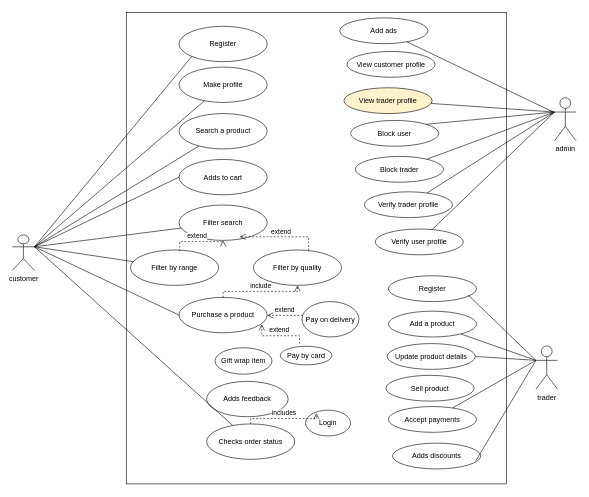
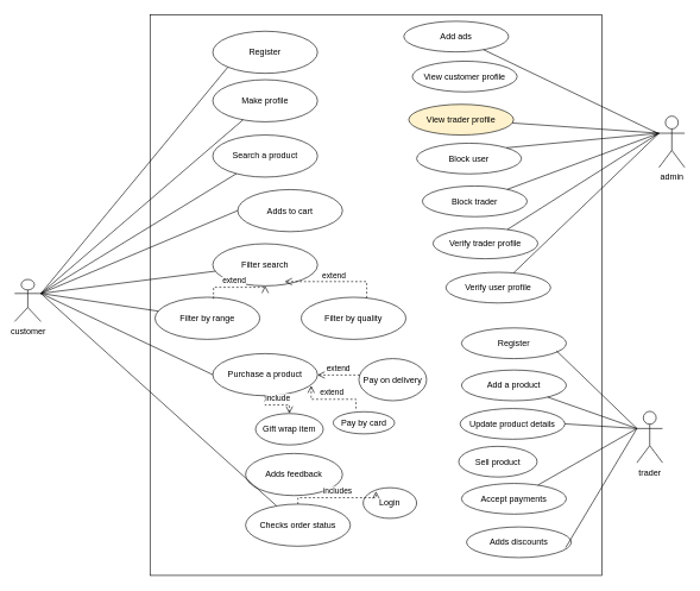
  <mxCell id="0" />
  <mxCell id="1" parent="0" />
  <mxCell id="2" value="" style="rounded=0;whiteSpace=wrap;html=1;" vertex="1" parent="1"><mxGeometry x="210" y="20" width="634" height="786" as="geometry" /></mxCell>
  <mxCell id="3" value="customer" style="shape=umlActor;verticalLabelPosition=bottom;verticalAlign=top;html=1;outlineConnect=0;" vertex="1" parent="1"><mxGeometry x="20" y="391" width="37" height="59" as="geometry" /></mxCell>
  <mxCell id="4" value="admin" style="shape=umlActor;verticalLabelPosition=bottom;verticalAlign=top;html=1;outlineConnect=0;" vertex="1" parent="1"><mxGeometry x="924" y="162" width="36" height="72" as="geometry" /></mxCell>
  <mxCell id="5" value="trader" style="shape=umlActor;verticalLabelPosition=bottom;verticalAlign=top;html=1;outlineConnect=0;" vertex="1" parent="1"><mxGeometry x="893" y="576" width="36" height="72" as="geometry" /></mxCell>
  <mxCell id="6" value="Register" style="ellipse;whiteSpace=wrap;html=1;" vertex="1" parent="1"><mxGeometry x="298" y="43" width="147" height="59" as="geometry" /></mxCell>
  <mxCell id="7" value="Make profile" style="ellipse;whiteSpace=wrap;html=1;" vertex="1" parent="1"><mxGeometry x="298" y="111" width="147" height="59" as="geometry" /></mxCell>
  <mxCell id="8" value="Search a product" style="ellipse;whiteSpace=wrap;html=1;" vertex="1" parent="1"><mxGeometry x="298" y="188.5" width="147" height="59" as="geometry" /></mxCell>
- <mxCell id="9" value="Adds to cart" style="ellipse;whiteSpace=wrap;html=1;" vertex="1" parent="1"><mxGeometry x="298" y="265" width="147" height="59" as="geometry" /></mxCell>
+ <mxCell id="9" value="Adds to cart" style="ellipse;whiteSpace=wrap;html=1;" vertex="1" parent="1"><mxGeometry x="333" y="265" width="147" height="59" as="geometry" /></mxCell>
  <mxCell id="10" value="Filter search" style="ellipse;whiteSpace=wrap;html=1;" vertex="1" parent="1"><mxGeometry x="298" y="341" width="147" height="59" as="geometry" /></mxCell>
  <mxCell id="11" value="Filter by quality" style="ellipse;whiteSpace=wrap;html=1;" vertex="1" parent="1"><mxGeometry x="422" y="416" width="147" height="59" as="geometry" /></mxCell>
  <mxCell id="12" value="Filter by range" style="ellipse;whiteSpace=wrap;html=1;" vertex="1" parent="1"><mxGeometry x="217" y="416" width="147" height="59" as="geometry" /></mxCell>
  <mxCell id="13" value="Purchase a product" style="ellipse;whiteSpace=wrap;html=1;" vertex="1" parent="1"><mxGeometry x="298" y="495" width="147" height="59" as="geometry" /></mxCell>
  <mxCell id="14" value="Gift wrap item" style="ellipse;whiteSpace=wrap;html=1;" vertex="1" parent="1"><mxGeometry x="358" y="579" width="95" height="44" as="geometry" /></mxCell>
  <mxCell id="15" value="Pay by card" style="ellipse;whiteSpace=wrap;html=1;" vertex="1" parent="1"><mxGeometry x="467" y="576.5" width="86" height="31" as="geometry" /></mxCell>
  <mxCell id="16" value="Pay on delivery" style="ellipse;whiteSpace=wrap;html=1;" vertex="1" parent="1"><mxGeometry x="503" y="502" width="95" height="59" as="geometry" /></mxCell>
  <mxCell id="17" value="Adds feedback" style="ellipse;whiteSpace=wrap;html=1;" vertex="1" parent="1"><mxGeometry x="344" y="635" width="136" height="59" as="geometry" /></mxCell>
  <mxCell id="18" value="Checks order status" style="ellipse;whiteSpace=wrap;html=1;" vertex="1" parent="1"><mxGeometry x="344" y="706" width="147" height="59" as="geometry" /></mxCell>
  <mxCell id="19" value="Login" style="ellipse;whiteSpace=wrap;html=1;" vertex="1" parent="1"><mxGeometry x="509" y="683" width="75" height="43" as="geometry" /></mxCell>
  <mxCell id="20" value="" style="endArrow=none;html=1;rounded=0;exitX=1;exitY=0.333;exitDx=0;exitDy=0;exitPerimeter=0;entryX=0;entryY=0.5;entryDx=0;entryDy=0;" edge="1" parent="1" source="3" target="9"><mxGeometry width="50" height="50" relative="1" as="geometry"><mxPoint x="504" y="422" as="sourcePoint" /><mxPoint x="554" y="372" as="targetPoint" /></mxGeometry></mxCell>
  <mxCell id="21" value="" style="endArrow=none;html=1;rounded=0;exitX=1;exitY=0.333;exitDx=0;exitDy=0;exitPerimeter=0;" edge="1" parent="1" source="3" target="8"><mxGeometry width="50" height="50" relative="1" as="geometry"><mxPoint x="504" y="422" as="sourcePoint" /><mxPoint x="554" y="372" as="targetPoint" /></mxGeometry></mxCell>
  <mxCell id="22" value="" style="endArrow=none;html=1;rounded=0;exitX=1;exitY=0.333;exitDx=0;exitDy=0;exitPerimeter=0;" edge="1" parent="1" source="3" target="7"><mxGeometry width="50" height="50" relative="1" as="geometry"><mxPoint x="504" y="422" as="sourcePoint" /><mxPoint x="554" y="372" as="targetPoint" /></mxGeometry></mxCell>
  <mxCell id="23" value="" style="endArrow=none;html=1;rounded=0;exitX=1;exitY=0.333;exitDx=0;exitDy=0;exitPerimeter=0;" edge="1" parent="1" source="3" target="10"><mxGeometry width="50" height="50" relative="1" as="geometry"><mxPoint x="504" y="422" as="sourcePoint" /><mxPoint x="554" y="372" as="targetPoint" /></mxGeometry></mxCell>
  <mxCell id="24" value="" style="endArrow=none;html=1;rounded=0;exitX=1;exitY=0.333;exitDx=0;exitDy=0;exitPerimeter=0;entryX=0;entryY=0.5;entryDx=0;entryDy=0;" edge="1" parent="1" source="3" target="13"><mxGeometry width="50" height="50" relative="1" as="geometry"><mxPoint x="504" y="422" as="sourcePoint" /><mxPoint x="554" y="372" as="targetPoint" /></mxGeometry></mxCell>
  <mxCell id="25" value="" style="endArrow=none;html=1;rounded=0;exitX=1;exitY=0.333;exitDx=0;exitDy=0;exitPerimeter=0;" edge="1" parent="1" source="3" target="12"><mxGeometry width="50" height="50" relative="1" as="geometry"><mxPoint x="504" y="422" as="sourcePoint" /><mxPoint x="554" y="372" as="targetPoint" /></mxGeometry></mxCell>
  <mxCell id="26" value="" style="endArrow=none;html=1;rounded=0;exitX=1;exitY=0.333;exitDx=0;exitDy=0;exitPerimeter=0;" edge="1" parent="1" source="3" target="18"><mxGeometry width="50" height="50" relative="1" as="geometry"><mxPoint x="504" y="422" as="sourcePoint" /><mxPoint x="554" y="372" as="targetPoint" /></mxGeometry></mxCell>
  <mxCell id="27" value="" style="endArrow=none;html=1;rounded=0;exitX=1;exitY=0.333;exitDx=0;exitDy=0;exitPerimeter=0;entryX=0;entryY=1;entryDx=0;entryDy=0;" edge="1" parent="1" source="3" target="6"><mxGeometry width="50" height="50" relative="1" as="geometry"><mxPoint x="504" y="422" as="sourcePoint" /><mxPoint x="554" y="372" as="targetPoint" /></mxGeometry></mxCell>
  <mxCell id="28" value="extend" style="html=1;verticalAlign=bottom;endArrow=open;dashed=1;endSize=8;edgeStyle=elbowEdgeStyle;elbow=vertical;curved=0;rounded=0;exitX=0.558;exitY=0.034;exitDx=0;exitDy=0;exitPerimeter=0;entryX=0.5;entryY=1;entryDx=0;entryDy=0;" edge="1" parent="1" source="12" target="10"><mxGeometry relative="1" as="geometry"><mxPoint x="569" y="397" as="sourcePoint" /><mxPoint x="363" y="413" as="targetPoint" /><Array as="points"><mxPoint x="357" y="402" /></Array></mxGeometry></mxCell>
  <mxCell id="29" value="extend" style="html=1;verticalAlign=bottom;endArrow=open;dashed=1;endSize=8;edgeStyle=elbowEdgeStyle;elbow=vertical;curved=0;rounded=0;exitX=0.626;exitY=0.017;exitDx=0;exitDy=0;exitPerimeter=0;" edge="1" parent="1" source="11"><mxGeometry relative="1" as="geometry"><mxPoint x="500.5" y="404" as="sourcePoint" /><mxPoint x="399" y="394" as="targetPoint" /><Array as="points"><mxPoint x="404" y="394" /></Array></mxGeometry></mxCell>
- <mxCell id="30" value="include" style="html=1;verticalAlign=bottom;endArrow=open;dashed=1;endSize=8;edgeStyle=elbowEdgeStyle;elbow=vertical;curved=0;rounded=0;" edge="1" parent="1" source="13" target="11"><mxGeometry relative="1" as="geometry"><mxPoint x="569" y="397" as="sourcePoint" /><mxPoint x="489" y="397" as="targetPoint" /></mxGeometry></mxCell>
+ <mxCell id="30" value="include" style="html=1;verticalAlign=bottom;endArrow=open;dashed=1;endSize=8;edgeStyle=elbowEdgeStyle;elbow=vertical;curved=0;rounded=0;" edge="1" parent="1" source="13" target="14"><mxGeometry relative="1" as="geometry"><mxPoint x="569" y="397" as="sourcePoint" /><mxPoint x="489" y="397" as="targetPoint" /></mxGeometry></mxCell>
  <mxCell id="31" value="extend" style="html=1;verticalAlign=bottom;endArrow=open;dashed=1;endSize=8;edgeStyle=elbowEdgeStyle;elbow=vertical;curved=0;rounded=0;entryX=1;entryY=0.5;entryDx=0;entryDy=0;" edge="1" parent="1" source="16" target="13"><mxGeometry relative="1" as="geometry"><mxPoint x="569" y="397" as="sourcePoint" /><mxPoint x="489" y="397" as="targetPoint" /></mxGeometry></mxCell>
  <mxCell id="32" value="includes" style="html=1;verticalAlign=bottom;endArrow=open;dashed=1;endSize=8;edgeStyle=elbowEdgeStyle;elbow=vertical;curved=0;rounded=0;entryX=0.24;entryY=0.119;entryDx=0;entryDy=0;entryPerimeter=0;" edge="1" parent="1" source="18" target="19"><mxGeometry relative="1" as="geometry"><mxPoint x="569" y="397" as="sourcePoint" /><mxPoint x="489" y="397" as="targetPoint" /></mxGeometry></mxCell>
  <mxCell id="33" value="Add ads" style="ellipse;whiteSpace=wrap;html=1;" vertex="1" parent="1"><mxGeometry x="566" y="29" width="147" height="43" as="geometry" /></mxCell>
  <mxCell id="34" value="View customer profile" style="ellipse;whiteSpace=wrap;html=1;" vertex="1" parent="1"><mxGeometry x="578" y="85" width="147" height="43" as="geometry" /></mxCell>
  <mxCell id="35" value="View trader profile" style="ellipse;whiteSpace=wrap;html=1;fillColor=#fff2cc;" vertex="1" parent="1"><mxGeometry x="573" y="145.5" width="147" height="43" as="geometry" /></mxCell>
  <mxCell id="36" value="Block user" style="ellipse;whiteSpace=wrap;html=1;" vertex="1" parent="1"><mxGeometry x="584" y="200" width="147" height="43" as="geometry" /></mxCell>
  <mxCell id="37" value="Block trader" style="ellipse;whiteSpace=wrap;html=1;" vertex="1" parent="1"><mxGeometry x="592" y="260" width="147" height="43" as="geometry" /></mxCell>
  <mxCell id="38" value="Verify trader profile" style="ellipse;whiteSpace=wrap;html=1;" vertex="1" parent="1"><mxGeometry x="607" y="319" width="147" height="43" as="geometry" /></mxCell>
  <mxCell id="39" value="Verify user profile" style="ellipse;whiteSpace=wrap;html=1;" vertex="1" parent="1"><mxGeometry x="625" y="381" width="147" height="43" as="geometry" /></mxCell>
  <mxCell id="40" value="" style="endArrow=none;html=1;rounded=0;entryX=0;entryY=0.347;entryDx=0;entryDy=0;entryPerimeter=0;" edge="1" parent="1" source="33" target="4"><mxGeometry width="50" height="50" relative="1" as="geometry"><mxPoint x="504" y="422" as="sourcePoint" /><mxPoint x="554" y="372" as="targetPoint" /></mxGeometry></mxCell>
  <mxCell id="41" value="" style="endArrow=none;html=1;rounded=0;entryX=0;entryY=0.333;entryDx=0;entryDy=0;entryPerimeter=0;" edge="1" parent="1" source="35" target="4"><mxGeometry width="50" height="50" relative="1" as="geometry"><mxPoint x="504" y="422" as="sourcePoint" /><mxPoint x="554" y="372" as="targetPoint" /></mxGeometry></mxCell>
  <mxCell id="42" value="" style="endArrow=open;html=1;rounded=0;entryX=0;entryY=0.333;entryDx=0;entryDy=0;entryPerimeter=0;exitX=1;exitY=0;exitDx=0;exitDy=0;" edge="1" parent="1" source="36" target="4"><mxGeometry width="50" height="50" relative="1" as="geometry"><mxPoint x="504" y="422" as="sourcePoint" /><mxPoint x="554" y="372" as="targetPoint" /></mxGeometry></mxCell>
  <mxCell id="43" value="" style="endArrow=none;html=1;rounded=0;entryX=0;entryY=0.333;entryDx=0;entryDy=0;entryPerimeter=0;" edge="1" parent="1" source="37" target="4"><mxGeometry width="50" height="50" relative="1" as="geometry"><mxPoint x="504" y="422" as="sourcePoint" /><mxPoint x="554" y="372" as="targetPoint" /></mxGeometry></mxCell>
  <mxCell id="44" value="" style="endArrow=none;html=1;rounded=0;entryX=0;entryY=0.333;entryDx=0;entryDy=0;entryPerimeter=0;" edge="1" parent="1" source="38" target="4"><mxGeometry width="50" height="50" relative="1" as="geometry"><mxPoint x="504" y="422" as="sourcePoint" /><mxPoint x="554" y="372" as="targetPoint" /></mxGeometry></mxCell>
  <mxCell id="45" value="" style="endArrow=none;html=1;rounded=0;entryX=0;entryY=0.333;entryDx=0;entryDy=0;entryPerimeter=0;" edge="1" parent="1" source="39" target="4"><mxGeometry width="50" height="50" relative="1" as="geometry"><mxPoint x="504" y="422" as="sourcePoint" /><mxPoint x="554" y="372" as="targetPoint" /></mxGeometry></mxCell>
  <mxCell id="46" value="Register" style="ellipse;whiteSpace=wrap;html=1;" vertex="1" parent="1"><mxGeometry x="647" y="459" width="147" height="43" as="geometry" /></mxCell>
  <mxCell id="47" value="Add a product" style="ellipse;whiteSpace=wrap;html=1;" vertex="1" parent="1"><mxGeometry x="647" y="518" width="147" height="43" as="geometry" /></mxCell>
  <mxCell id="48" value="Update product details" style="ellipse;whiteSpace=wrap;html=1;" vertex="1" parent="1"><mxGeometry x="645" y="572" width="147" height="43" as="geometry" /></mxCell>
- <mxCell id="49" value="Sell product" style="ellipse;whiteSpace=wrap;html=1;" vertex="1" parent="1"><mxGeometry x="643" y="625" width="147" height="43" as="geometry" /></mxCell>
+ <mxCell id="49" value="Sell product" style="ellipse;whiteSpace=wrap;html=1;" vertex="1" parent="1"><mxGeometry x="643" y="625" width="110" height="43" as="geometry" /></mxCell>
  <mxCell id="50" value="Accept payments" style="ellipse;whiteSpace=wrap;html=1;" vertex="1" parent="1"><mxGeometry x="647" y="677" width="147" height="43" as="geometry" /></mxCell>
  <mxCell id="51" value="Adds discounts" style="ellipse;whiteSpace=wrap;html=1;" vertex="1" parent="1"><mxGeometry x="654" y="738" width="147" height="43" as="geometry" /></mxCell>
  <mxCell id="52" value="" style="endArrow=none;html=1;rounded=0;entryX=0;entryY=0.333;entryDx=0;entryDy=0;entryPerimeter=0;exitX=0.905;exitY=0.744;exitDx=0;exitDy=0;exitPerimeter=0;" edge="1" parent="1" source="46" target="5"><mxGeometry width="50" height="50" relative="1" as="geometry"><mxPoint x="504" y="422" as="sourcePoint" /><mxPoint x="554" y="372" as="targetPoint" /></mxGeometry></mxCell>
  <mxCell id="53" value="" style="endArrow=none;html=1;rounded=0;entryX=0;entryY=0.333;entryDx=0;entryDy=0;entryPerimeter=0;" edge="1" parent="1" source="47" target="5"><mxGeometry width="50" height="50" relative="1" as="geometry"><mxPoint x="504" y="422" as="sourcePoint" /><mxPoint x="554" y="372" as="targetPoint" /></mxGeometry></mxCell>
  <mxCell id="54" value="" style="endArrow=none;html=1;rounded=0;entryX=0;entryY=0.333;entryDx=0;entryDy=0;entryPerimeter=0;exitX=1;exitY=0.5;exitDx=0;exitDy=0;" edge="1" parent="1" source="48" target="5"><mxGeometry width="50" height="50" relative="1" as="geometry"><mxPoint x="504" y="422" as="sourcePoint" /><mxPoint x="554" y="372" as="targetPoint" /></mxGeometry></mxCell>
  <mxCell id="55" value="" style="endArrow=none;html=1;rounded=0;entryX=0;entryY=0.333;entryDx=0;entryDy=0;entryPerimeter=0;" edge="1" parent="1" source="50" target="5"><mxGeometry width="50" height="50" relative="1" as="geometry"><mxPoint x="504" y="422" as="sourcePoint" /><mxPoint x="554" y="372" as="targetPoint" /></mxGeometry></mxCell>
  <mxCell id="56" value="" style="endArrow=none;html=1;rounded=0;entryX=0;entryY=0.333;entryDx=0;entryDy=0;entryPerimeter=0;exitX=0.946;exitY=0.674;exitDx=0;exitDy=0;exitPerimeter=0;" edge="1" parent="1" source="51" target="5"><mxGeometry width="50" height="50" relative="1" as="geometry"><mxPoint x="504" y="422" as="sourcePoint" /><mxPoint x="554" y="372" as="targetPoint" /></mxGeometry></mxCell>
  <mxCell id="57" value="extend" style="html=1;verticalAlign=bottom;endArrow=open;dashed=1;endSize=8;edgeStyle=elbowEdgeStyle;elbow=vertical;curved=0;rounded=0;entryX=0.939;entryY=0.763;entryDx=0;entryDy=0;entryPerimeter=0;exitX=0.372;exitY=-0.145;exitDx=0;exitDy=0;exitPerimeter=0;" edge="1" parent="1" source="15" target="13"><mxGeometry relative="1" as="geometry"><mxPoint x="436" y="806" as="sourcePoint" /><mxPoint x="455" y="535" as="targetPoint" /><Array as="points"><mxPoint x="469" y="559" /></Array></mxGeometry></mxCell>
